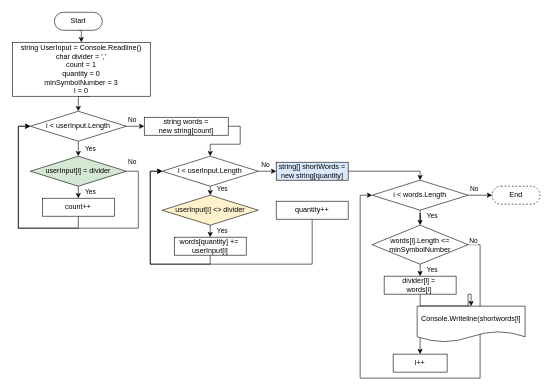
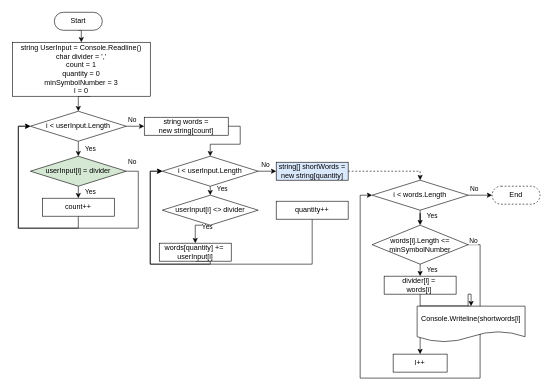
  <mxCell id="0" />
  <mxCell id="1" parent="0" />
  <mxCell id="2" style="edgeStyle=orthogonalEdgeStyle;rounded=0;orthogonalLoop=1;jettySize=auto;html=1;exitX=0.5;exitY=1;exitDx=0;exitDy=0;entryX=0.5;entryY=0;entryDx=0;entryDy=0;" edge="1" parent="1" source="3" target="12"><mxGeometry relative="1" as="geometry" /></mxCell>
  <mxCell id="3" value="Start" style="rounded=1;whiteSpace=wrap;html=1;arcSize=50;" parent="1" vertex="1"><mxGeometry x="90" y="20" width="80" height="30" as="geometry" /></mxCell>
  <mxCell id="4" style="edgeStyle=orthogonalEdgeStyle;rounded=0;orthogonalLoop=1;jettySize=auto;html=1;exitX=0.5;exitY=1;exitDx=0;exitDy=0;entryX=0.5;entryY=0;entryDx=0;entryDy=0;" parent="1" target="7" edge="1"><mxGeometry relative="1" as="geometry"><mxPoint x="150" y="160" as="sourcePoint" /></mxGeometry></mxCell>
  <mxCell id="5" value="No" style="edgeStyle=orthogonalEdgeStyle;rounded=0;orthogonalLoop=1;jettySize=auto;html=1;exitX=1;exitY=0.5;exitDx=0;exitDy=0;entryX=0;entryY=0.5;entryDx=0;entryDy=0;" parent="1" source="7" target="11" edge="1"><mxGeometry x="-0.333" y="10" relative="1" as="geometry"><mxPoint as="offset" /></mxGeometry></mxCell>
  <mxCell id="6" value="Yes" style="edgeStyle=orthogonalEdgeStyle;rounded=0;orthogonalLoop=1;jettySize=auto;html=1;exitX=0.5;exitY=1;exitDx=0;exitDy=0;entryX=0.5;entryY=0;entryDx=0;entryDy=0;" parent="1" source="7" edge="1"><mxGeometry y="20" relative="1" as="geometry"><mxPoint as="offset" /><mxPoint x="130" y="260" as="targetPoint" /></mxGeometry></mxCell>
  <mxCell id="7" value="i &amp;lt; userInput.Length" style="rhombus;whiteSpace=wrap;html=1;" parent="1" vertex="1"><mxGeometry x="50" y="185" width="160" height="50" as="geometry" /></mxCell>
  <mxCell id="8" style="edgeStyle=orthogonalEdgeStyle;rounded=0;orthogonalLoop=1;jettySize=auto;html=1;exitX=0.5;exitY=1;exitDx=0;exitDy=0;entryX=0;entryY=0.5;entryDx=0;entryDy=0;" parent="1" source="9" target="7" edge="1"><mxGeometry relative="1" as="geometry"><Array as="points"><mxPoint x="130" y="380" /><mxPoint x="30" y="380" /><mxPoint x="30" y="210" /></Array></mxGeometry></mxCell>
  <mxCell id="9" value="count++" style="rounded=0;whiteSpace=wrap;html=1;" parent="1" vertex="1"><mxGeometry x="70" y="330" width="120" height="30" as="geometry" /></mxCell>
  <mxCell id="10" style="edgeStyle=orthogonalEdgeStyle;rounded=0;orthogonalLoop=1;jettySize=auto;html=1;exitX=1;exitY=0.5;exitDx=0;exitDy=0;entryX=0.5;entryY=0;entryDx=0;entryDy=0;" parent="1" source="11" target="16" edge="1"><mxGeometry relative="1" as="geometry"><mxPoint x="420" y="210" as="targetPoint" /><Array as="points"><mxPoint x="400" y="210" /><mxPoint x="400" y="240" /><mxPoint x="350" y="240" /></Array></mxGeometry></mxCell>
  <mxCell id="11" value="string words = &lt;br&gt;new string[count]" style="rounded=0;whiteSpace=wrap;html=1;" parent="1" vertex="1"><mxGeometry x="240" y="195" width="140" height="30" as="geometry" /></mxCell>
  <mxCell id="12" value="string UserInput = Console.Readline()&lt;br&gt;char divider = ','&lt;br&gt;count = 1&lt;br&gt;quantity = 0&lt;br&gt;minSymbolNumber = 3&lt;br&gt;l = 0" style="rounded=0;whiteSpace=wrap;html=1;" parent="1" vertex="1"><mxGeometry x="20" y="70" width="230" height="90" as="geometry" /></mxCell>
  <mxCell id="13" value="Yes" style="edgeStyle=orthogonalEdgeStyle;rounded=0;orthogonalLoop=1;jettySize=auto;html=1;exitX=0.5;exitY=1;exitDx=0;exitDy=0;entryX=0.5;entryY=0;entryDx=0;entryDy=0;" parent="1" source="15" target="9" edge="1"><mxGeometry y="20" relative="1" as="geometry"><mxPoint as="offset" /></mxGeometry></mxCell>
  <mxCell id="14" value="No" style="edgeStyle=orthogonalEdgeStyle;rounded=0;orthogonalLoop=1;jettySize=auto;html=1;exitX=1;exitY=0.5;exitDx=0;exitDy=0;entryX=0;entryY=0.5;entryDx=0;entryDy=0;" parent="1" source="15" target="7" edge="1"><mxGeometry x="-0.96" y="15" relative="1" as="geometry"><mxPoint x="190" y="490" as="targetPoint" /><Array as="points"><mxPoint x="230" y="285" /><mxPoint x="230" y="380" /><mxPoint x="30" y="380" /><mxPoint x="30" y="210" /></Array><mxPoint as="offset" /></mxGeometry></mxCell>
  <mxCell id="15" value="userInput[i] = divider" style="rhombus;whiteSpace=wrap;html=1;fillColor=#d5e8d4;" parent="1" vertex="1"><mxGeometry x="50" y="260" width="160" height="50" as="geometry" /></mxCell>
  <mxCell id="16" value="i &amp;lt; userInput.Length" style="rhombus;whiteSpace=wrap;html=1;" parent="1" vertex="1"><mxGeometry x="270" y="260" width="160" height="50" as="geometry" /></mxCell>
  <mxCell id="17" value="Yes" style="edgeStyle=orthogonalEdgeStyle;rounded=0;orthogonalLoop=1;jettySize=auto;html=1;exitX=0.5;exitY=1;exitDx=0;exitDy=0;entryX=0.5;entryY=0;entryDx=0;entryDy=0;" parent="1" source="18" target="20" edge="1"><mxGeometry y="20" relative="1" as="geometry"><mxPoint as="offset" /></mxGeometry></mxCell>
- <mxCell id="18" value="userInput[i] &amp;lt;&amp;gt; divider" style="rhombus;whiteSpace=wrap;html=1;fillColor=#fff2cc;" parent="1" vertex="1"><mxGeometry x="270" y="325" width="160" height="50" as="geometry" /></mxCell>
+ <mxCell id="18" value="userInput[i] &amp;lt;&amp;gt; divider" style="rhombus;whiteSpace=wrap;html=1;" parent="1" vertex="1"><mxGeometry x="270" y="325" width="160" height="50" as="geometry" /></mxCell>
  <mxCell id="19" style="edgeStyle=orthogonalEdgeStyle;rounded=0;orthogonalLoop=1;jettySize=auto;html=1;exitX=0.5;exitY=1;exitDx=0;exitDy=0;entryX=0;entryY=0.5;entryDx=0;entryDy=0;" parent="1" source="20" target="16" edge="1"><mxGeometry relative="1" as="geometry"><Array as="points"><mxPoint x="350" y="440" /><mxPoint x="250" y="440" /><mxPoint x="250" y="285" /></Array></mxGeometry></mxCell>
- <mxCell id="20" value="words[quantity] +=&amp;nbsp;&lt;br&gt;userInput[i]" style="rounded=0;whiteSpace=wrap;html=1;" parent="1" vertex="1"><mxGeometry x="290" y="395" width="120" height="30" as="geometry" /></mxCell>
+ <mxCell id="20" value="words[quantity] +=&amp;nbsp;&lt;br&gt;userInput[i]" style="rounded=0;whiteSpace=wrap;html=1;" parent="1" vertex="1"><mxGeometry x="265" y="405" width="120" height="30" as="geometry" /></mxCell>
  <mxCell id="21" style="edgeStyle=orthogonalEdgeStyle;rounded=0;orthogonalLoop=1;jettySize=auto;html=1;exitX=0.5;exitY=1;exitDx=0;exitDy=0;entryX=0;entryY=0.5;entryDx=0;entryDy=0;" parent="1" source="22" target="16" edge="1"><mxGeometry relative="1" as="geometry"><mxPoint x="350" y="440" as="targetPoint" /><Array as="points"><mxPoint x="520" y="440" /><mxPoint x="250" y="440" /><mxPoint x="250" y="285" /></Array></mxGeometry></mxCell>
  <mxCell id="22" value="quantity++" style="rounded=0;whiteSpace=wrap;html=1;" parent="1" vertex="1"><mxGeometry x="460" y="335" width="120" height="30" as="geometry" /></mxCell>
  <mxCell id="23" value="Yes" style="endArrow=classic;html=1;rounded=0;exitX=0.5;exitY=1;exitDx=0;exitDy=0;" parent="1" source="16" target="18" edge="1"><mxGeometry x="-0.333" y="20" width="50" height="50" relative="1" as="geometry"><mxPoint x="220" y="345" as="sourcePoint" /><mxPoint x="270" y="295" as="targetPoint" /><mxPoint as="offset" /></mxGeometry></mxCell>
  <mxCell id="24" value="No" style="endArrow=classic;html=1;rounded=0;entryX=0;entryY=0.5;entryDx=0;entryDy=0;" parent="1" target="26" edge="1"><mxGeometry x="-0.2" y="10" width="50" height="50" relative="1" as="geometry"><mxPoint x="430" y="285" as="sourcePoint" /><mxPoint x="480" y="285" as="targetPoint" /><mxPoint as="offset" /></mxGeometry></mxCell>
- <mxCell id="25" style="edgeStyle=orthogonalEdgeStyle;rounded=0;orthogonalLoop=1;jettySize=auto;html=1;exitX=1;exitY=0.5;exitDx=0;exitDy=0;entryX=0.5;entryY=0;entryDx=0;entryDy=0;" parent="1" source="26" target="29" edge="1"><mxGeometry relative="1" as="geometry"><Array as="points"><mxPoint x="700" y="285" /></Array></mxGeometry></mxCell>
+ <mxCell id="25" style="edgeStyle=orthogonalEdgeStyle;rounded=0;orthogonalLoop=1;jettySize=auto;html=1;exitX=1;exitY=0.5;exitDx=0;exitDy=0;entryX=0.5;entryY=0;entryDx=0;entryDy=0;dashed=1;" parent="1" source="26" target="29" edge="1"><mxGeometry relative="1" as="geometry"><Array as="points"><mxPoint x="700" y="285" /></Array></mxGeometry></mxCell>
  <mxCell id="26" value="string[] shortWords =&lt;br&gt;new string[quantity]" style="rounded=0;whiteSpace=wrap;html=1;fillColor=#dae8fc;" parent="1" vertex="1"><mxGeometry x="460" y="270" width="120" height="30" as="geometry" /></mxCell>
  <mxCell id="27" value="Yes" style="edgeStyle=orthogonalEdgeStyle;rounded=0;orthogonalLoop=1;jettySize=auto;html=1;exitX=0.5;exitY=1;exitDx=0;exitDy=0;" parent="1" source="29" target="35" edge="1"><mxGeometry x="0.455" y="20" relative="1" as="geometry"><mxPoint as="offset" /><mxPoint x="700" y="375" as="targetPoint" /></mxGeometry></mxCell>
  <mxCell id="28" value="No" style="edgeStyle=orthogonalEdgeStyle;rounded=0;orthogonalLoop=1;jettySize=auto;html=1;exitX=1;exitY=0.5;exitDx=0;exitDy=0;entryX=0;entryY=0.5;entryDx=0;entryDy=0;" parent="1" source="29" target="40" edge="1"><mxGeometry x="-0.5" y="10" relative="1" as="geometry"><mxPoint as="offset" /></mxGeometry></mxCell>
  <mxCell id="29" value="i &amp;lt; words.Length" style="rhombus;whiteSpace=wrap;html=1;" parent="1" vertex="1"><mxGeometry x="620" y="300" width="160" height="50" as="geometry" /></mxCell>
  <mxCell id="30" style="edgeStyle=orthogonalEdgeStyle;rounded=0;orthogonalLoop=1;jettySize=auto;html=1;exitX=0.5;exitY=1;exitDx=0;exitDy=0;entryX=0.5;entryY=0;entryDx=0;entryDy=0;" parent="1" source="31" target="37" edge="1"><mxGeometry relative="1" as="geometry" /></mxCell>
  <mxCell id="31" value="divider[l] =&amp;nbsp;&lt;br&gt;words[i]&amp;nbsp;" style="rounded=0;whiteSpace=wrap;html=1;" parent="1" vertex="1"><mxGeometry x="640" y="460" width="120" height="30" as="geometry" /></mxCell>
  <mxCell id="32" style="edgeStyle=orthogonalEdgeStyle;rounded=0;orthogonalLoop=1;jettySize=auto;html=1;exitX=0.5;exitY=1;exitDx=0;exitDy=0;" parent="1" source="35" edge="1"><mxGeometry relative="1" as="geometry"><mxPoint x="700" y="430" as="targetPoint" /></mxGeometry></mxCell>
  <mxCell id="33" value="Yes" style="edgeStyle=orthogonalEdgeStyle;rounded=0;orthogonalLoop=1;jettySize=auto;html=1;exitX=0.5;exitY=1;exitDx=0;exitDy=0;entryX=0.5;entryY=0;entryDx=0;entryDy=0;" parent="1" source="35" target="31" edge="1"><mxGeometry y="20" relative="1" as="geometry"><mxPoint as="offset" /></mxGeometry></mxCell>
  <mxCell id="34" value="No" style="edgeStyle=orthogonalEdgeStyle;rounded=0;orthogonalLoop=1;jettySize=auto;html=1;exitX=1;exitY=0.5;exitDx=0;exitDy=0;entryX=0;entryY=0.5;entryDx=0;entryDy=0;" parent="1" source="35" target="29" edge="1"><mxGeometry x="-0.977" y="8" relative="1" as="geometry"><Array as="points"><mxPoint x="800" y="408" /><mxPoint x="800" y="630" /><mxPoint x="600" y="630" /><mxPoint x="600" y="325" /></Array><mxPoint y="1" as="offset" /></mxGeometry></mxCell>
  <mxCell id="35" value="words[i].Length &amp;lt;= minSymbolNumber" style="rhombus;whiteSpace=wrap;html=1;" parent="1" vertex="1"><mxGeometry x="620" y="375" width="160" height="65" as="geometry" /></mxCell>
  <mxCell id="36" value="" style="edgeStyle=orthogonalEdgeStyle;rounded=0;orthogonalLoop=1;jettySize=auto;html=1;exitX=0.5;exitY=0;exitDx=0;exitDy=0;" parent="1" source="37" target="38" edge="1"><mxGeometry relative="1" as="geometry"><Array as="points"><mxPoint x="700" y="570" /><mxPoint x="700" y="570" /></Array></mxGeometry></mxCell>
  <mxCell id="37" value="Console.Writeline(shortwords[l]" style="shape=document;whiteSpace=wrap;html=1;boundedLbl=1;" parent="1" vertex="1"><mxGeometry x="695" y="510" width="180" height="60" as="geometry" /></mxCell>
  <mxCell id="38" value="l++" style="rounded=0;whiteSpace=wrap;html=1;" parent="1" vertex="1"><mxGeometry x="655" y="590" width="90" height="30" as="geometry" /></mxCell>
  <mxCell id="39" style="edgeStyle=orthogonalEdgeStyle;rounded=0;orthogonalLoop=1;jettySize=auto;html=1;exitX=0.5;exitY=1;exitDx=0;exitDy=0;" parent="1" source="38" target="38" edge="1"><mxGeometry relative="1" as="geometry" /></mxCell>
  <mxCell id="40" value="End" style="rounded=1;whiteSpace=wrap;html=1;arcSize=50;dashed=1;" parent="1" vertex="1"><mxGeometry x="820" y="310" width="80" height="30" as="geometry" /></mxCell>
  <mxCell id="41" style="edgeStyle=orthogonalEdgeStyle;rounded=0;orthogonalLoop=1;jettySize=auto;html=1;exitX=0.5;exitY=1;exitDx=0;exitDy=0;" edge="1" parent="1" source="3" target="3"><mxGeometry relative="1" as="geometry" /></mxCell>
